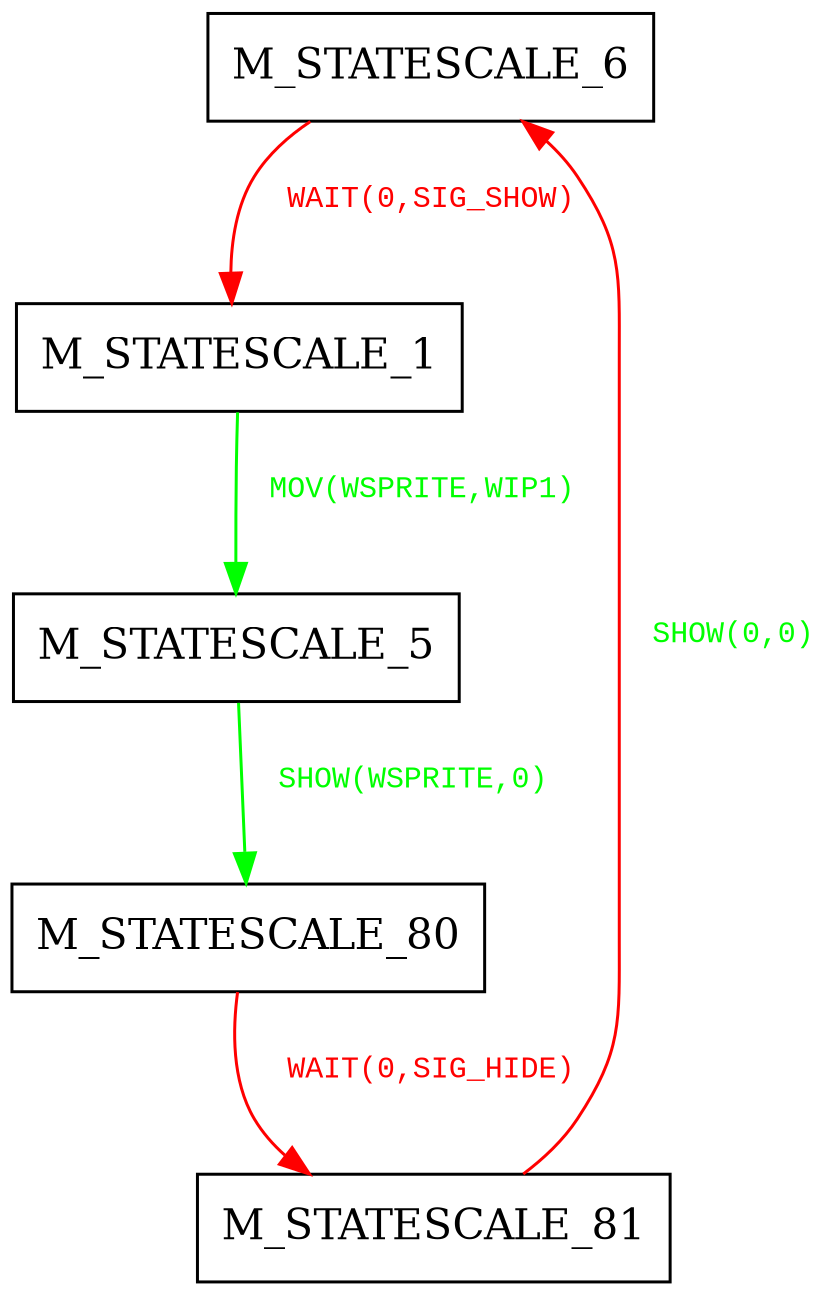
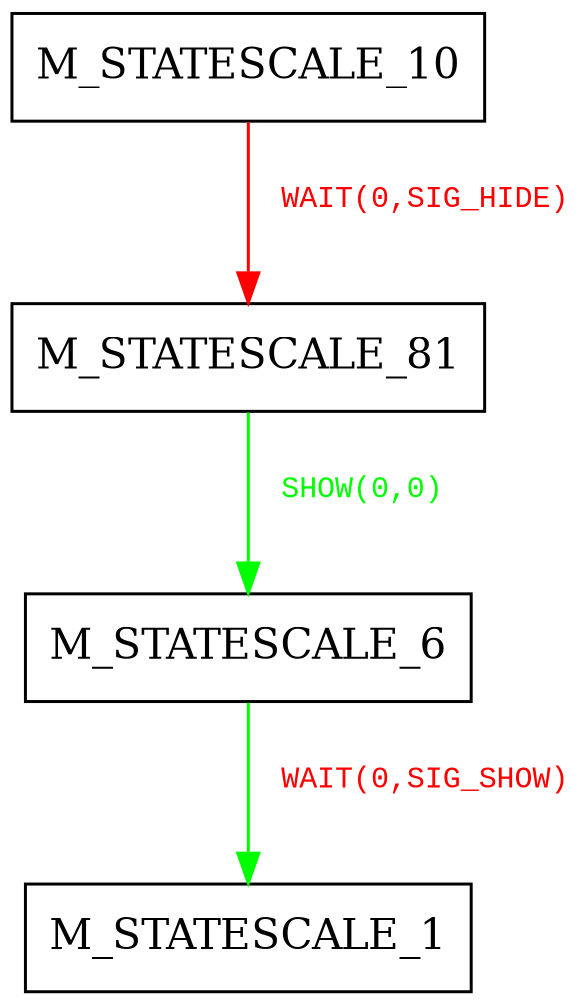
  digraph {
    node [shape=record]
    edge [color=green fontcolor=green]
    n1 [label=M_STATESCALE_6]
    M_STATESCALE_1
-   M_STATESCALE_5
-   M_STATESCALE_10 [label=M_STATESCALE_80]
+   M_STATESCALE_10
    n5 [label=M_STATESCALE_81]
-   n1 -> M_STATESCALE_1 [color=red fontcolor=red label=< <font face="Courier New" point-size="10"> WAIT(0,SIG_SHOW)<br/> </font>>]
-   M_STATESCALE_1 -> M_STATESCALE_5 [label=< <font face="Courier New" point-size="10"> MOV(WSPRITE,WIP1)<br/> </font>>]
-   M_STATESCALE_5 -> M_STATESCALE_10 [label=< <font face="Courier New" point-size="10"> SHOW(WSPRITE,0)<br/> </font>>]
+   n1 -> M_STATESCALE_1 [fontcolor=red label=< <font face="Courier New" point-size="10"> WAIT(0,SIG_SHOW)<br/> </font>>]
    M_STATESCALE_10 -> n5 [color=red fontcolor=red label=< <font face="Courier New" point-size="10"> WAIT(0,SIG_HIDE)<br/> </font>>]
-   n5 -> n1 [color=red label=< <font face="Courier New" point-size="10"> SHOW(0,0)<br/> </font>>]
+   n5 -> n1 [label=< <font face="Courier New" point-size="10"> SHOW(0,0)<br/> </font>>]
  }
